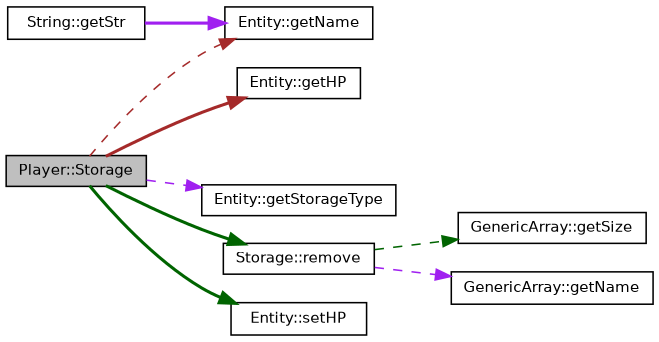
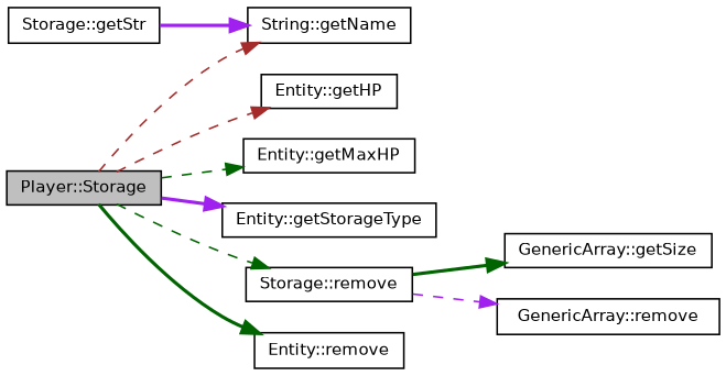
  digraph {
    fontname="DejaVu Sans"
    rankdir=LR
    node [color=black fillcolor=white fontname="DejaVu Sans" fontsize=10 shape=record style=filled]
    edge [color=darkgreen fontname="DejaVu Sans" fontsize=10 labelfontname=Helvetica labelfontsize=10 style=dashed]
    n1 [fillcolor=grey75 fontcolor=black height=0.2 label="Player::Storage" width=0.4]
    n2 [height=0.2 label="Entity::getHP" width=0.4]
-   n4 [height=0.2 label="Entity::getName" width=0.4]
+   n3 [height=0.2 label="Entity::getMaxHP" width=0.4]
+   n4 [height=0.2 label="String::getName" width=0.4]
    n5 [height=0.2 label="Entity::getStorageType" width=0.4]
    n6 [height=0.2 label="Storage::remove" width=0.4]
-   n7 [height=0.2 label="Entity::setHP" width=0.4]
+   n7 [height=0.2 label="Entity::remove" width=0.4]
    n8 [height=0.2 label="GenericArray::getSize" width=0.4]
-   n9 [height=0.2 label="GenericArray::getName" width=0.4]
-   n10 [height=0.2 label="String::getStr" width=0.4]
-   n1 -> n2 [color=brown style=bold]
+   n9 [height=0.2 label="GenericArray::remove" width=0.4]
+   n10 [height=0.2 label="Storage::getStr" width=0.4]
+   n1 -> n2 [color=brown]
+   n1 -> n3
    n1 -> n4 [color=brown]
-   n1 -> n5 [color=purple]
-   n1 -> n6 [style=bold]
+   n1 -> n5 [color=purple style=bold]
+   n1 -> n6
    n1 -> n7 [style=bold]
-   n6 -> n8
+   n6 -> n8 [style=bold]
    n6 -> n9 [color=purple]
    n10 -> n4 [color=purple style=bold]
  }
